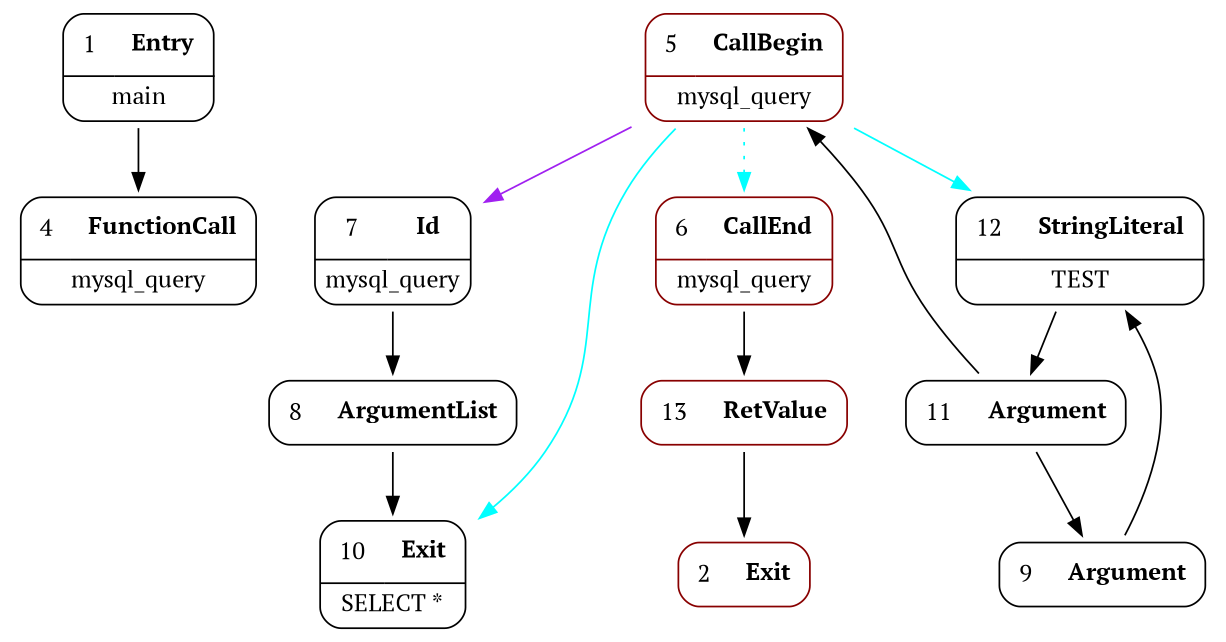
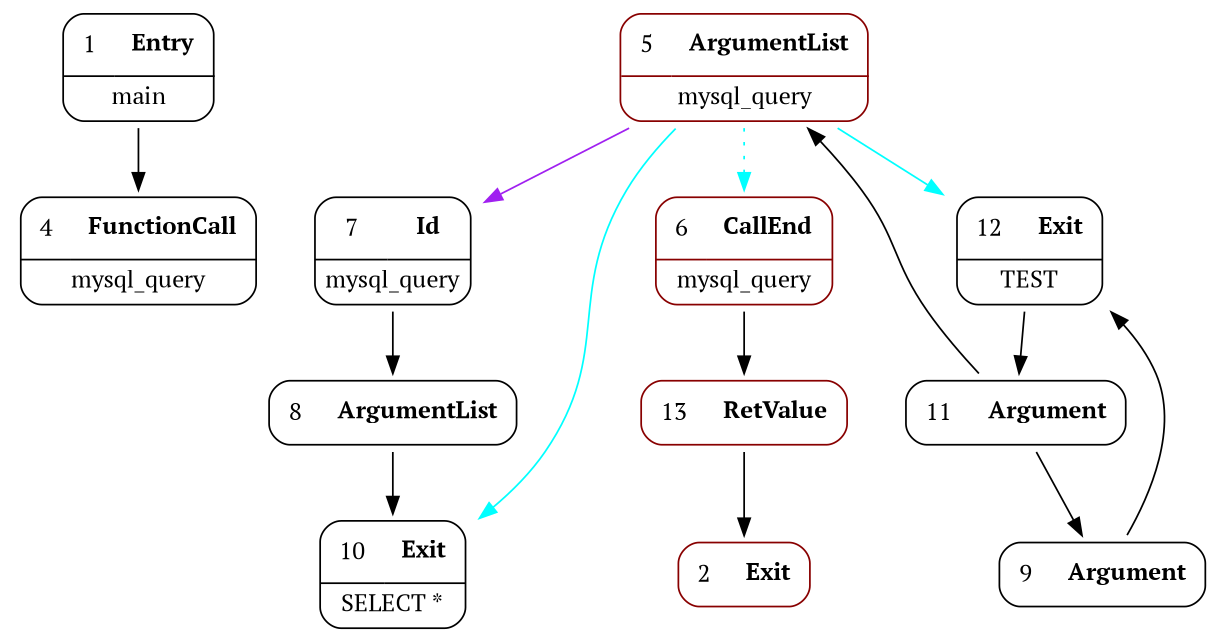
  digraph {
    fontname="PT Serif"
    node [fontname="PT Serif" shape=none]
    edge [fontname="PT Serif" weight=10]
    n1 [label=<<TABLE border='1' cellspacing='0' cellpadding='10' style='rounded' ><TR><TD border='0'>1</TD><TD border='0'><B>Entry</B></TD></TR><HR/><TR><TD border='0' cellpadding='5' colspan='2'>main</TD></TR></TABLE>>]
    n2 [label=<<TABLE border='1' cellspacing='0' cellpadding='10' style='rounded' ><TR><TD border='0'>4</TD><TD border='0'><B>FunctionCall</B></TD></TR><HR/><TR><TD border='0' cellpadding='5' colspan='2'>mysql_query</TD></TR></TABLE>>]
    n3 [label=<<TABLE border='1' cellspacing='0' cellpadding='10' style='rounded' ><TR><TD border='0'>7</TD><TD border='0'><B>Id</B></TD></TR><HR/><TR><TD border='0' cellpadding='5' colspan='2'>mysql_query</TD></TR></TABLE>>]
    n4 [label=<<TABLE border='1' cellspacing='0' cellpadding='10' style='rounded' ><TR><TD border='0'>8</TD><TD border='0'><B>ArgumentList</B></TD></TR></TABLE>>]
    n5 [label=<<TABLE border='1' cellspacing='0' cellpadding='10' style='rounded'  color='#880000'><TR><TD border='0'>2</TD><TD border='0'><B>Exit</B></TD></TR></TABLE>>]
    n6 [label=<<TABLE border='1' cellspacing='0' cellpadding='10' style='rounded' ><TR><TD border='0'>10</TD><TD border='0'><B>Exit</B></TD></TR><HR/><TR><TD border='0' cellpadding='5' colspan='2'>SELECT *</TD></TR></TABLE>>]
-   n7 [label=<<TABLE border='1' cellspacing='0' cellpadding='10' style='rounded'  color='#880000'><TR><TD border='0'>5</TD><TD border='0'><B>CallBegin</B></TD></TR><HR/><TR><TD border='0' cellpadding='5' colspan='2'>mysql_query</TD></TR></TABLE>>]
+   n7 [label=<<TABLE border='1' cellspacing='0' cellpadding='10' style='rounded'  color='#880000'><TR><TD border='0'>5</TD><TD border='0'><B>ArgumentList</B></TD></TR><HR/><TR><TD border='0' cellpadding='5' colspan='2'>mysql_query</TD></TR></TABLE>>]
    n8 [label=<<TABLE border='1' cellspacing='0' cellpadding='10' style='rounded'  color='#880000'><TR><TD border='0'>6</TD><TD border='0'><B>CallEnd</B></TD></TR><HR/><TR><TD border='0' cellpadding='5' colspan='2'>mysql_query</TD></TR></TABLE>>]
-   n9 [label=<<TABLE border='1' cellspacing='0' cellpadding='10' style='rounded' ><TR><TD border='0'>12</TD><TD border='0'><B>StringLiteral</B></TD></TR><HR/><TR><TD border='0' cellpadding='5' colspan='2'>TEST</TD></TR></TABLE>>]
+   n9 [label=<<TABLE border='1' cellspacing='0' cellpadding='10' style='rounded' ><TR><TD border='0'>12</TD><TD border='0'><B>Exit</B></TD></TR><HR/><TR><TD border='0' cellpadding='5' colspan='2'>TEST</TD></TR></TABLE>>]
    n10 [label=<<TABLE border='1' cellspacing='0' cellpadding='10' style='rounded'  color='#880000'><TR><TD border='0'>13</TD><TD border='0'><B>RetValue</B></TD></TR></TABLE>>]
    n11 [label=<<TABLE border='1' cellspacing='0' cellpadding='10' style='rounded' ><TR><TD border='0'>11</TD><TD border='0'><B>Argument</B></TD></TR></TABLE>>]
    n12 [label=<<TABLE border='1' cellspacing='0' cellpadding='10' style='rounded' ><TR><TD border='0'>9</TD><TD border='0'><B>Argument</B></TD></TR></TABLE>>]
    n1 -> n2
    n3 -> n4
    n4 -> n6
    n7 -> n3 [color=purple weight=1]
    n7 -> n6 [color=cyan weight=1]
    n7 -> n8 [color=cyan style=dotted]
    n7 -> n9 [color=cyan weight=1]
    n8 -> n10
    n9 -> n11
    n10 -> n5
    n11 -> n7
    n11 -> n12
    n12 -> n9
  }
